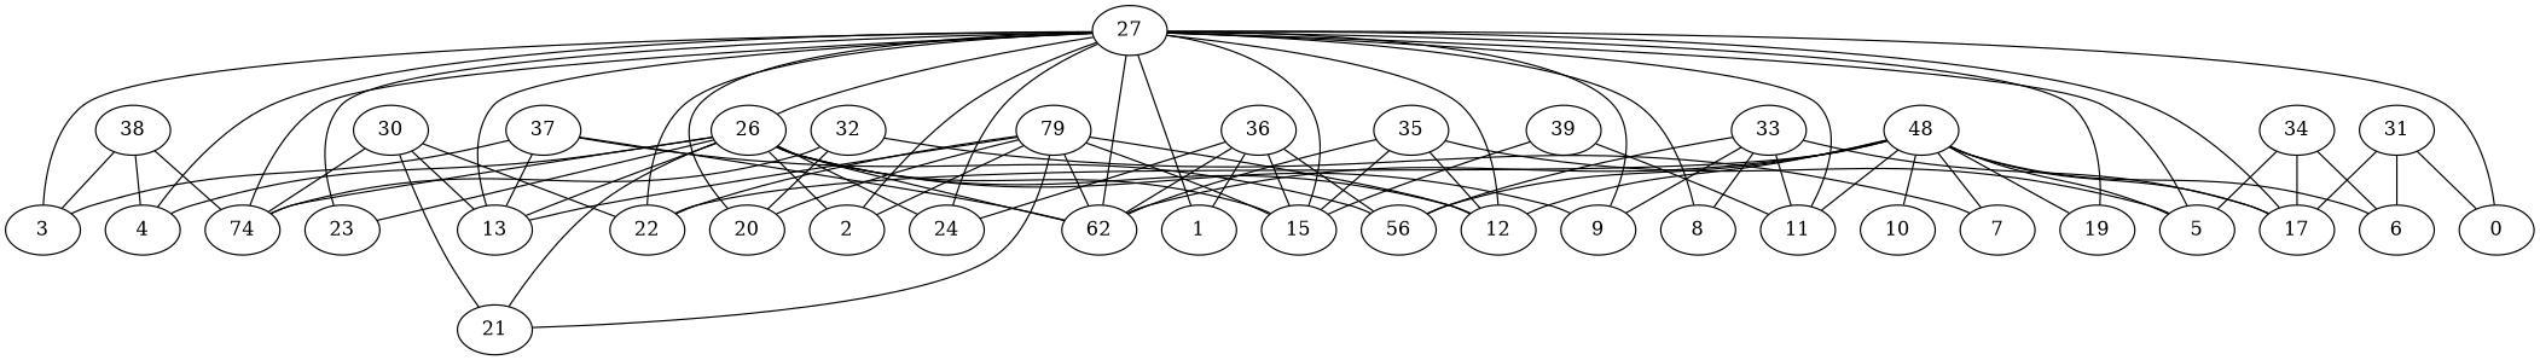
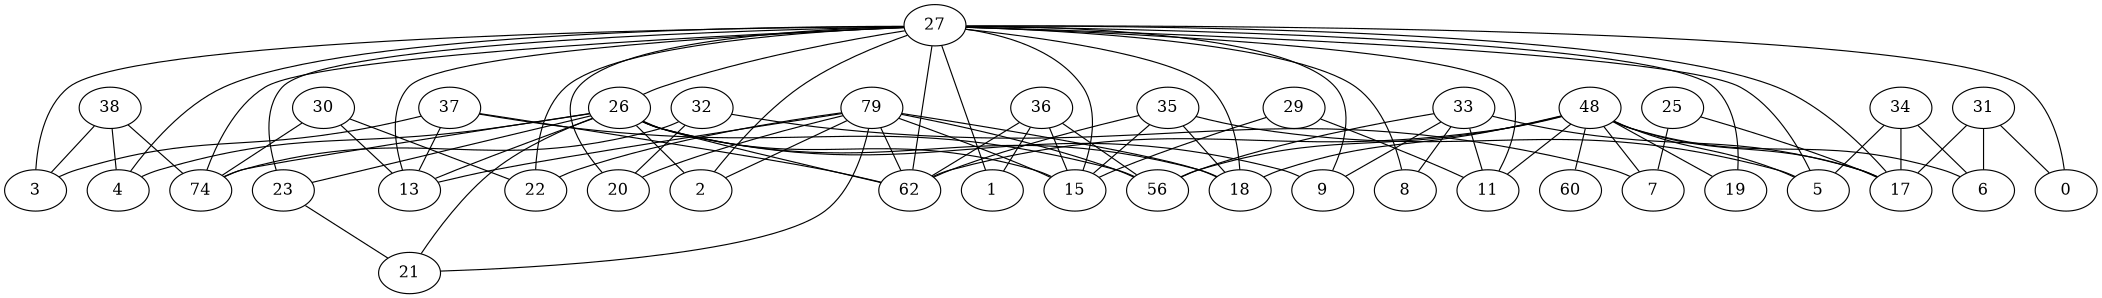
  graph {
    node [type=0]
    n1 [label=62]
    n2 [label=74]
    n3 [label=56]
+   25 [type=1]
    7
    17
    26 [type=1]
    2
    4
    9
    13
    15
-   18 [label=12]
+   18
    21
    23
-   24
    27 [type=1]
    0
    1
    3
    5
    8
    11
    19
    20
    22
    n27 [label=48 type=1]
    6
-   10
-   29 [type=1 label=39]
+   10 [label=60]
+   29 [type=1]
    30 [type=1]
    31 [type=1]
    32 [type=1]
    33 [type=1]
    34 [type=1]
    35 [type=1]
    36 [type=1]
    37 [type=1]
    38 [type=1]
    n40 [label=79 type=1]
+   25 -- 7
+   25 -- 17
    26 -- n1
    26 -- n2
    26 -- 2
    26 -- 4
    26 -- 9
    26 -- 13
    26 -- 15
    26 -- 18
    26 -- 21
    26 -- 23
-   26 -- 24
    27 -- n1
    27 -- n2
    27 -- 17
    27 -- 26
    27 -- 2
    27 -- 4
    27 -- 9
    27 -- 13
    27 -- 15
    27 -- 18
    27 -- 23
-   27 -- 24
    27 -- 0
    27 -- 1
    27 -- 3
    27 -- 5
    27 -- 8
    27 -- 11
    27 -- 19
    27 -- 20
    27 -- 22
    n27 -- n1
    n27 -- n3
    n27 -- 7
    n27 -- 17
    n27 -- 18
    n27 -- 5
    n27 -- 11
    n27 -- 19
-   n27 -- 22
    n27 -- 6
    n27 -- 10
    29 -- 15
    29 -- 11
    30 -- n2
    30 -- 13
-   30 -- 21
+   23 -- 21
    30 -- 22
    31 -- 17
    31 -- 0
    31 -- 6
    32 -- n2
    32 -- 7
    32 -- 20
    33 -- n3
    33 -- 17
    33 -- 9
    33 -- 8
    33 -- 11
    34 -- 17
    34 -- 5
    34 -- 6
    35 -- n1
    35 -- 15
    35 -- 18
    35 -- 5
    36 -- n1
    36 -- n3
    36 -- 15
-   36 -- 24
    36 -- 1
    37 -- n1
    37 -- n3
    37 -- 13
    37 -- 3
    38 -- n2
    38 -- 4
    38 -- 3
    n40 -- n1
+   n40 -- n3
    n40 -- 2
    n40 -- 13
    n40 -- 15
    n40 -- 18
    n40 -- 21
    n40 -- 20
    n40 -- 22
  }
